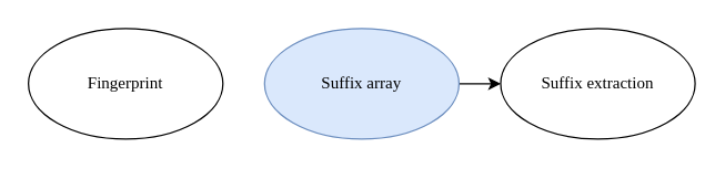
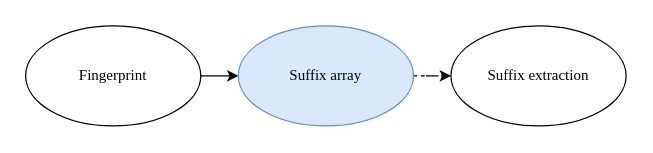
  <mxCell id="0" />
  <mxCell id="1" parent="0" />
+ <mxCell id="2" value="" style="edgeStyle=orthogonalEdgeStyle;rounded=0;orthogonalLoop=1;jettySize=auto;html=1;fontFamily=Computer Modern;" parent="1" source="3" target="6" edge="1"><mxGeometry relative="1" as="geometry" /></mxCell>
  <mxCell id="3" value="Fingerprint" style="ellipse;whiteSpace=wrap;html=1;fontFamily=Computer Modern;" parent="1" vertex="1"><mxGeometry x="20" y="20" width="140" height="80" as="geometry" /></mxCell>
  <mxCell id="4" value="Suffix extraction" style="ellipse;whiteSpace=wrap;html=1;fontFamily=Computer Modern;" parent="1" vertex="1"><mxGeometry x="360" y="20" width="140" height="80" as="geometry" /></mxCell>
- <mxCell id="5" style="edgeStyle=orthogonalEdgeStyle;rounded=0;orthogonalLoop=1;jettySize=auto;html=1;exitX=1;exitY=0.5;exitDx=0;exitDy=0;fontFamily=Computer Modern;" parent="1" source="6" target="4" edge="1"><mxGeometry relative="1" as="geometry" /></mxCell>
+ <mxCell id="5" style="edgeStyle=orthogonalEdgeStyle;rounded=0;orthogonalLoop=1;jettySize=auto;html=1;exitX=1;exitY=0.5;exitDx=0;exitDy=0;fontFamily=Computer Modern;dashed=1;" parent="1" source="6" target="4" edge="1"><mxGeometry relative="1" as="geometry" /></mxCell>
  <mxCell id="6" value="Suffix array" style="ellipse;whiteSpace=wrap;html=1;fillColor=#dae8fc;strokeColor=#6c8ebf;fontFamily=Computer Modern;" parent="1" vertex="1"><mxGeometry x="190" y="20" width="140" height="80" as="geometry" /></mxCell>
